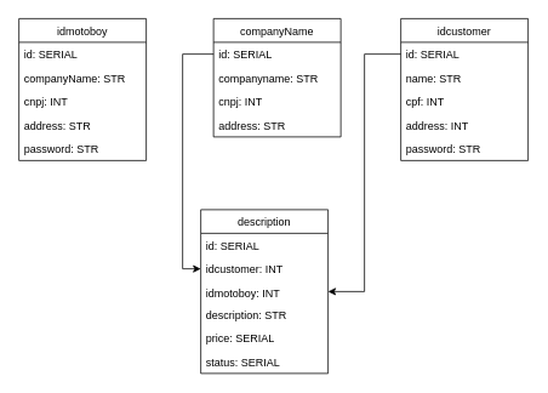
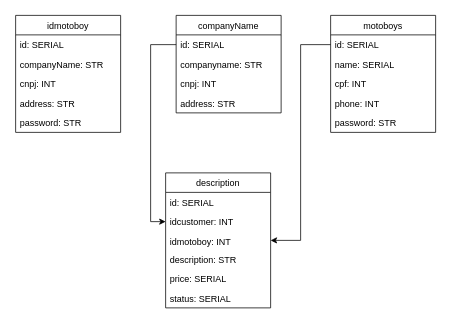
  <mxCell id="0" />
  <mxCell id="1" parent="0" />
  <mxCell id="2" value="idmotoboy" style="swimlane;fontStyle=0;childLayout=stackLayout;horizontal=1;startSize=26;fillColor=none;horizontalStack=0;resizeParent=1;resizeParentMax=0;resizeLast=0;collapsible=1;marginBottom=0;" vertex="1" parent="1"><mxGeometry x="20" y="20" width="140" height="156" as="geometry" /></mxCell>
  <mxCell id="3" value="id: SERIAL" style="text;strokeColor=none;fillColor=none;align=left;verticalAlign=top;spacingLeft=4;spacingRight=4;overflow=hidden;rotatable=0;points=[[0,0.5],[1,0.5]];portConstraint=eastwest;" vertex="1" parent="2"><mxGeometry y="26" width="140" height="26" as="geometry" /></mxCell>
  <mxCell id="4" value="companyName: STR" style="text;strokeColor=none;fillColor=none;align=left;verticalAlign=top;spacingLeft=4;spacingRight=4;overflow=hidden;rotatable=0;points=[[0,0.5],[1,0.5]];portConstraint=eastwest;" vertex="1" parent="2"><mxGeometry y="52" width="140" height="26" as="geometry" /></mxCell>
  <mxCell id="5" value="cnpj: INT" style="text;strokeColor=none;fillColor=none;align=left;verticalAlign=top;spacingLeft=4;spacingRight=4;overflow=hidden;rotatable=0;points=[[0,0.5],[1,0.5]];portConstraint=eastwest;" vertex="1" parent="2"><mxGeometry y="78" width="140" height="26" as="geometry" /></mxCell>
  <mxCell id="6" value="address: STR" style="text;strokeColor=none;fillColor=none;align=left;verticalAlign=top;spacingLeft=4;spacingRight=4;overflow=hidden;rotatable=0;points=[[0,0.5],[1,0.5]];portConstraint=eastwest;" vertex="1" parent="2"><mxGeometry y="104" width="140" height="26" as="geometry" /></mxCell>
  <mxCell id="7" value="password: STR" style="text;strokeColor=none;fillColor=none;align=left;verticalAlign=top;spacingLeft=4;spacingRight=4;overflow=hidden;rotatable=0;points=[[0,0.5],[1,0.5]];portConstraint=eastwest;" vertex="1" parent="2"><mxGeometry y="130" width="140" height="26" as="geometry" /></mxCell>
  <mxCell id="8" value="companyName" style="swimlane;fontStyle=0;childLayout=stackLayout;horizontal=1;startSize=26;fillColor=none;horizontalStack=0;resizeParent=1;resizeParentMax=0;resizeLast=0;collapsible=1;marginBottom=0;" vertex="1" parent="1"><mxGeometry x="234" y="20" width="140" height="130" as="geometry" /></mxCell>
  <mxCell id="9" value="id: SERIAL" style="text;strokeColor=none;fillColor=none;align=left;verticalAlign=top;spacingLeft=4;spacingRight=4;overflow=hidden;rotatable=0;points=[[0,0.5],[1,0.5]];portConstraint=eastwest;" vertex="1" parent="8"><mxGeometry y="26" width="140" height="26" as="geometry" /></mxCell>
  <mxCell id="10" value="companyname: STR" style="text;strokeColor=none;fillColor=none;align=left;verticalAlign=top;spacingLeft=4;spacingRight=4;overflow=hidden;rotatable=0;points=[[0,0.5],[1,0.5]];portConstraint=eastwest;" vertex="1" parent="8"><mxGeometry y="52" width="140" height="26" as="geometry" /></mxCell>
  <mxCell id="11" value="cnpj: INT" style="text;strokeColor=none;fillColor=none;align=left;verticalAlign=top;spacingLeft=4;spacingRight=4;overflow=hidden;rotatable=0;points=[[0,0.5],[1,0.5]];portConstraint=eastwest;" vertex="1" parent="8"><mxGeometry y="78" width="140" height="26" as="geometry" /></mxCell>
  <mxCell id="12" value="address: STR" style="text;strokeColor=none;fillColor=none;align=left;verticalAlign=top;spacingLeft=4;spacingRight=4;overflow=hidden;rotatable=0;points=[[0,0.5],[1,0.5]];portConstraint=eastwest;" vertex="1" parent="8"><mxGeometry y="104" width="140" height="26" as="geometry" /></mxCell>
- <mxCell id="13" value="idcustomer" style="swimlane;fontStyle=0;childLayout=stackLayout;horizontal=1;startSize=26;fillColor=none;horizontalStack=0;resizeParent=1;resizeParentMax=0;resizeLast=0;collapsible=1;marginBottom=0;" vertex="1" parent="1"><mxGeometry x="440" y="20" width="140" height="156" as="geometry" /></mxCell>
+ <mxCell id="13" value="motoboys" style="swimlane;fontStyle=0;childLayout=stackLayout;horizontal=1;startSize=26;fillColor=none;horizontalStack=0;resizeParent=1;resizeParentMax=0;resizeLast=0;collapsible=1;marginBottom=0;" vertex="1" parent="1"><mxGeometry x="440" y="20" width="140" height="156" as="geometry" /></mxCell>
  <mxCell id="14" value="id: SERIAL" style="text;strokeColor=none;fillColor=none;align=left;verticalAlign=top;spacingLeft=4;spacingRight=4;overflow=hidden;rotatable=0;points=[[0,0.5],[1,0.5]];portConstraint=eastwest;" vertex="1" parent="13"><mxGeometry y="26" width="140" height="26" as="geometry" /></mxCell>
- <mxCell id="15" value="name: STR" style="text;strokeColor=none;fillColor=none;align=left;verticalAlign=top;spacingLeft=4;spacingRight=4;overflow=hidden;rotatable=0;points=[[0,0.5],[1,0.5]];portConstraint=eastwest;" vertex="1" parent="13"><mxGeometry y="52" width="140" height="26" as="geometry" /></mxCell>
+ <mxCell id="15" value="name: SERIAL" style="text;strokeColor=none;fillColor=none;align=left;verticalAlign=top;spacingLeft=4;spacingRight=4;overflow=hidden;rotatable=0;points=[[0,0.5],[1,0.5]];portConstraint=eastwest;" vertex="1" parent="13"><mxGeometry y="52" width="140" height="26" as="geometry" /></mxCell>
  <mxCell id="16" value="cpf: INT" style="text;strokeColor=none;fillColor=none;align=left;verticalAlign=top;spacingLeft=4;spacingRight=4;overflow=hidden;rotatable=0;points=[[0,0.5],[1,0.5]];portConstraint=eastwest;" vertex="1" parent="13"><mxGeometry y="78" width="140" height="26" as="geometry" /></mxCell>
- <mxCell id="17" value="address: INT" style="text;strokeColor=none;fillColor=none;align=left;verticalAlign=top;spacingLeft=4;spacingRight=4;overflow=hidden;rotatable=0;points=[[0,0.5],[1,0.5]];portConstraint=eastwest;" vertex="1" parent="13"><mxGeometry y="104" width="140" height="26" as="geometry" /></mxCell>
+ <mxCell id="17" value="phone: INT" style="text;strokeColor=none;fillColor=none;align=left;verticalAlign=top;spacingLeft=4;spacingRight=4;overflow=hidden;rotatable=0;points=[[0,0.5],[1,0.5]];portConstraint=eastwest;" vertex="1" parent="13"><mxGeometry y="104" width="140" height="26" as="geometry" /></mxCell>
  <mxCell id="18" value="password: STR" style="text;strokeColor=none;fillColor=none;align=left;verticalAlign=top;spacingLeft=4;spacingRight=4;overflow=hidden;rotatable=0;points=[[0,0.5],[1,0.5]];portConstraint=eastwest;" vertex="1" parent="13"><mxGeometry y="130" width="140" height="26" as="geometry" /></mxCell>
  <mxCell id="19" value="description" style="swimlane;fontStyle=0;childLayout=stackLayout;horizontal=1;startSize=26;fillColor=none;horizontalStack=0;resizeParent=1;resizeParentMax=0;resizeLast=0;collapsible=1;marginBottom=0;" vertex="1" parent="1"><mxGeometry x="220" y="230" width="140" height="180" as="geometry" /></mxCell>
  <mxCell id="20" value="id: SERIAL" style="text;strokeColor=none;fillColor=none;align=left;verticalAlign=top;spacingLeft=4;spacingRight=4;overflow=hidden;rotatable=0;points=[[0,0.5],[1,0.5]];portConstraint=eastwest;" vertex="1" parent="19"><mxGeometry y="26" width="140" height="26" as="geometry" /></mxCell>
  <mxCell id="21" value="idcustomer: INT" style="text;strokeColor=none;fillColor=none;align=left;verticalAlign=top;spacingLeft=4;spacingRight=4;overflow=hidden;rotatable=0;points=[[0,0.5],[1,0.5]];portConstraint=eastwest;" vertex="1" parent="19"><mxGeometry y="52" width="140" height="26" as="geometry" /></mxCell>
  <mxCell id="22" value="idmotoboy: INT" style="text;strokeColor=none;fillColor=none;align=left;verticalAlign=top;spacingLeft=4;spacingRight=4;overflow=hidden;rotatable=0;points=[[0,0.5],[1,0.5]];portConstraint=eastwest;" vertex="1" parent="19"><mxGeometry y="78" width="140" height="24" as="geometry" /></mxCell>
  <mxCell id="23" value="description: STR" style="text;strokeColor=none;fillColor=none;align=left;verticalAlign=top;spacingLeft=4;spacingRight=4;overflow=hidden;rotatable=0;points=[[0,0.5],[1,0.5]];portConstraint=eastwest;" vertex="1" parent="19"><mxGeometry y="102" width="140" height="26" as="geometry" /></mxCell>
  <mxCell id="24" value="price: SERIAL" style="text;strokeColor=none;fillColor=none;align=left;verticalAlign=top;spacingLeft=4;spacingRight=4;overflow=hidden;rotatable=0;points=[[0,0.5],[1,0.5]];portConstraint=eastwest;" vertex="1" parent="19"><mxGeometry y="128" width="140" height="26" as="geometry" /></mxCell>
  <mxCell id="25" value="status: SERIAL" style="text;strokeColor=none;fillColor=none;align=left;verticalAlign=top;spacingLeft=4;spacingRight=4;overflow=hidden;rotatable=0;points=[[0,0.5],[1,0.5]];portConstraint=eastwest;" vertex="1" parent="19"><mxGeometry y="154" width="140" height="26" as="geometry" /></mxCell>
  <mxCell id="26" style="edgeStyle=orthogonalEdgeStyle;rounded=0;orthogonalLoop=1;jettySize=auto;html=1;entryX=0;entryY=0.5;entryDx=0;entryDy=0;" edge="1" parent="1" source="9" target="21"><mxGeometry relative="1" as="geometry" /></mxCell>
  <mxCell id="27" style="edgeStyle=orthogonalEdgeStyle;rounded=0;orthogonalLoop=1;jettySize=auto;html=1;entryX=1;entryY=0.5;entryDx=0;entryDy=0;" edge="1" parent="1" source="14" target="22"><mxGeometry relative="1" as="geometry" /></mxCell>
